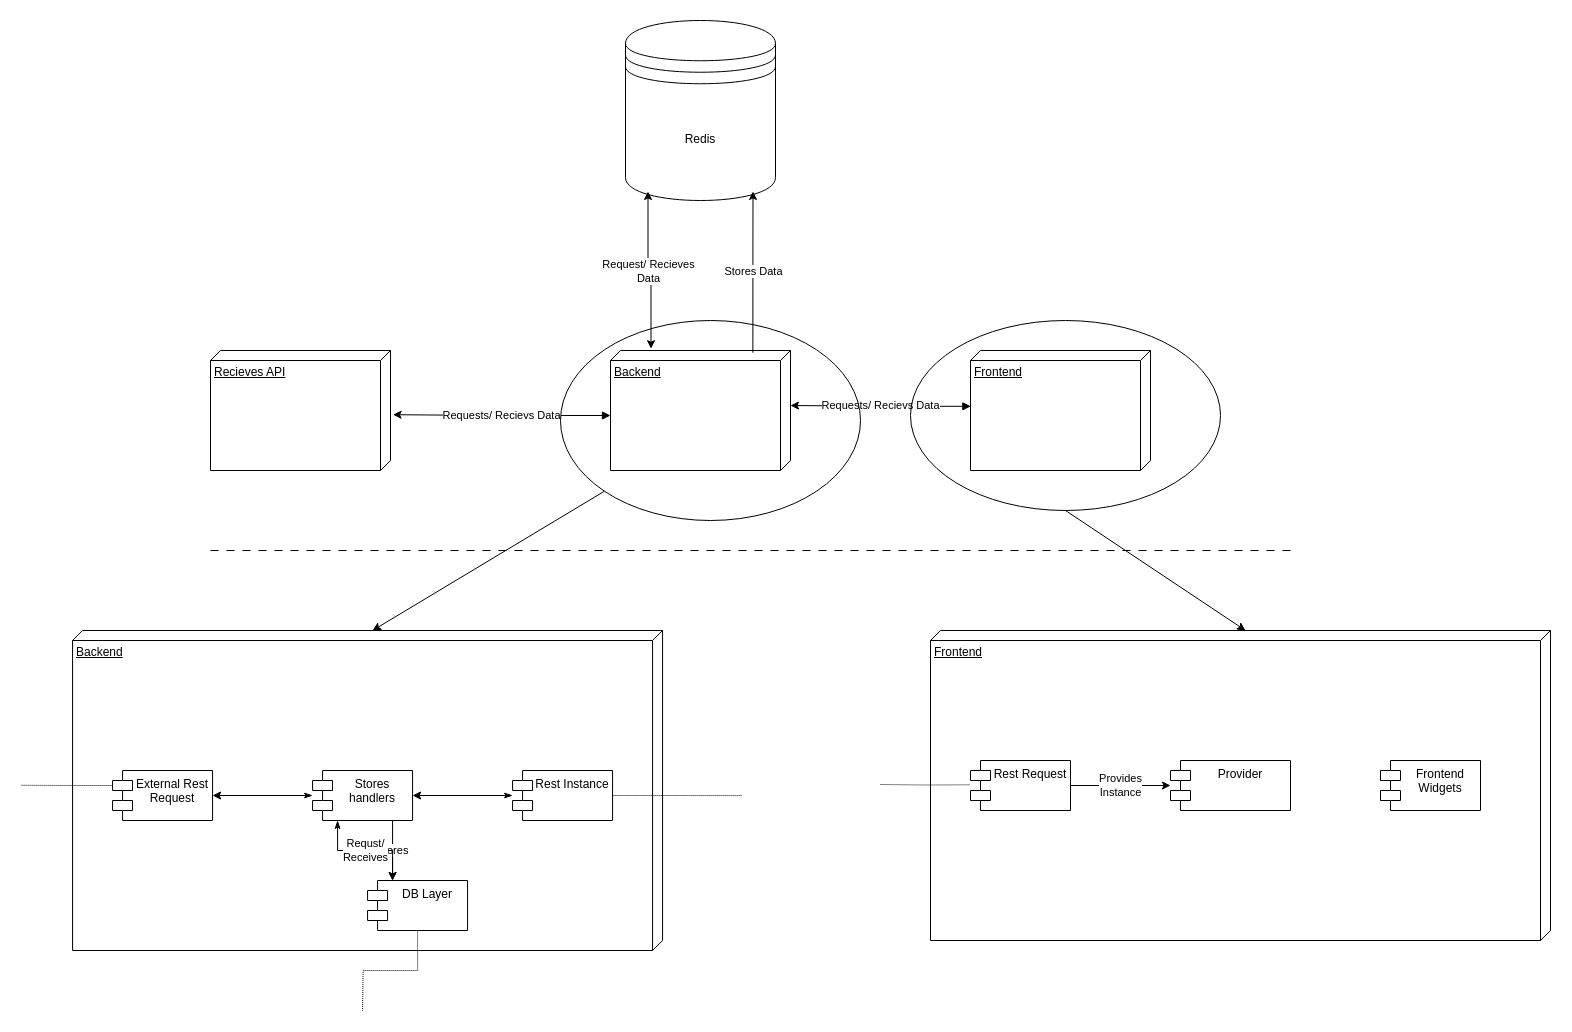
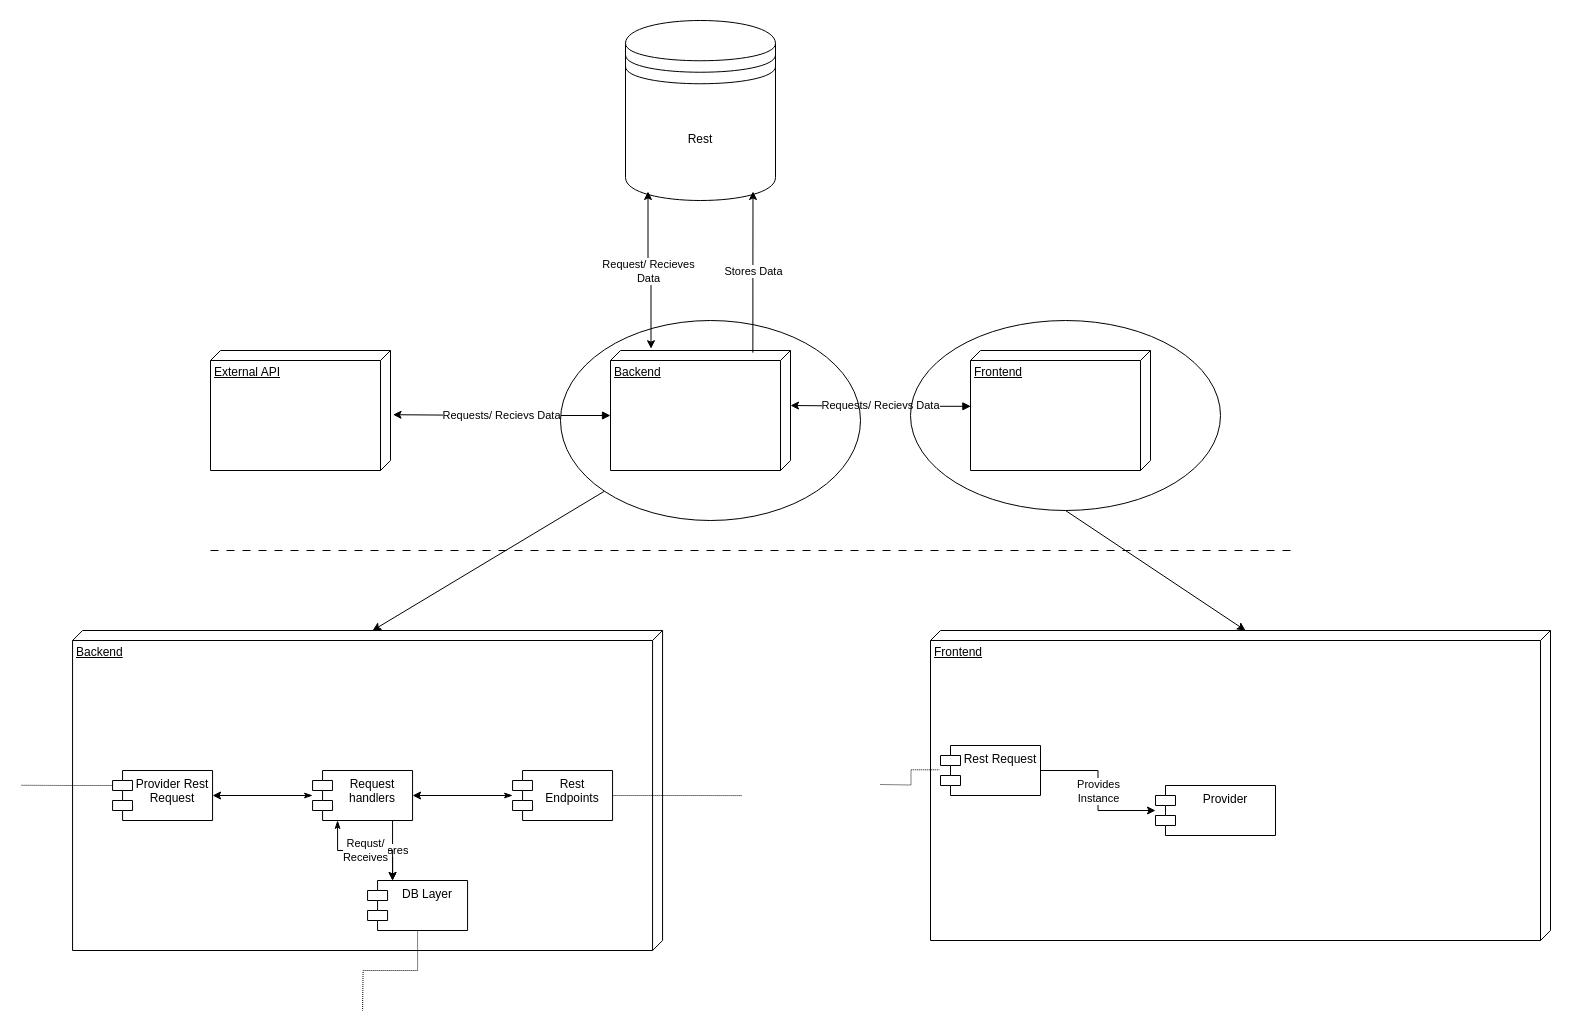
  <mxCell id="0" />
  <mxCell id="1" parent="0" />
- <mxCell id="2" value="Recieves API" style="verticalAlign=top;align=left;spacingTop=8;spacingLeft=2;spacingRight=12;shape=cube;size=10;direction=south;fontStyle=4;html=1;whiteSpace=wrap;labelBackgroundColor=default;" parent="1" vertex="1"><mxGeometry x="210" y="350" width="180" height="120" as="geometry" /></mxCell>
+ <mxCell id="2" value="External API" style="verticalAlign=top;align=left;spacingTop=8;spacingLeft=2;spacingRight=12;shape=cube;size=10;direction=south;fontStyle=4;html=1;whiteSpace=wrap;labelBackgroundColor=default;" parent="1" vertex="1"><mxGeometry x="210" y="350" width="180" height="120" as="geometry" /></mxCell>
  <mxCell id="3" value="Backend" style="verticalAlign=top;align=left;spacingTop=8;spacingLeft=2;spacingRight=12;shape=cube;size=10;direction=south;fontStyle=4;html=1;whiteSpace=wrap;labelBackgroundColor=default;" parent="1" vertex="1"><mxGeometry x="610" y="350" width="180" height="120" as="geometry" /></mxCell>
  <mxCell id="4" value="Frontend" style="verticalAlign=top;align=left;spacingTop=8;spacingLeft=2;spacingRight=12;shape=cube;size=10;direction=south;fontStyle=4;html=1;whiteSpace=wrap;labelBackgroundColor=default;" parent="1" vertex="1"><mxGeometry x="970" y="350" width="180" height="120" as="geometry" /></mxCell>
- <mxCell id="5" value="Redis" style="shape=datastore;whiteSpace=wrap;html=1;labelBackgroundColor=default;" parent="1" vertex="1"><mxGeometry x="625" y="20" width="150" height="180" as="geometry" /></mxCell>
+ <mxCell id="5" value="Rest" style="shape=datastore;whiteSpace=wrap;html=1;labelBackgroundColor=default;" parent="1" vertex="1"><mxGeometry x="625" y="20" width="150" height="180" as="geometry" /></mxCell>
  <mxCell id="6" value="&lt;span style=&quot;&quot;&gt;Requests/ Recievs Data&lt;/span&gt;" style="edgeStyle=orthogonalEdgeStyle;rounded=0;orthogonalLoop=1;jettySize=auto;html=1;entryX=0;entryY=0;entryDx=55;entryDy=0;entryPerimeter=0;exitX=0.465;exitY=0.998;exitDx=0;exitDy=0;exitPerimeter=0;startArrow=block;startFill=1;labelBackgroundColor=default;" parent="1" source="4" target="3" edge="1"><mxGeometry relative="1" as="geometry" /></mxCell>
  <mxCell id="7" value="Stores Data" style="edgeStyle=orthogonalEdgeStyle;rounded=0;orthogonalLoop=1;jettySize=auto;html=1;entryX=0.85;entryY=0.95;entryDx=0;entryDy=0;entryPerimeter=0;exitX=0.018;exitY=0.209;exitDx=0;exitDy=0;exitPerimeter=0;labelBackgroundColor=default;" parent="1" source="3" target="5" edge="1"><mxGeometry relative="1" as="geometry" /></mxCell>
  <mxCell id="8" value="Request/ Recieves&lt;div&gt;Data&lt;/div&gt;" style="edgeStyle=orthogonalEdgeStyle;rounded=0;orthogonalLoop=1;jettySize=auto;html=1;entryX=-0.015;entryY=0.775;entryDx=0;entryDy=0;entryPerimeter=0;exitX=0.15;exitY=0.95;exitDx=0;exitDy=0;exitPerimeter=0;startArrow=classic;startFill=1;labelBackgroundColor=default;" parent="1" source="5" target="3" edge="1"><mxGeometry relative="1" as="geometry" /></mxCell>
  <mxCell id="9" value="Requests/ Recievs Data" style="edgeStyle=orthogonalEdgeStyle;rounded=0;orthogonalLoop=1;jettySize=auto;html=1;entryX=0.535;entryY=-0.014;entryDx=0;entryDy=0;entryPerimeter=0;exitX=0;exitY=0;exitDx=65;exitDy=180;exitPerimeter=0;startArrow=block;startFill=1;labelBackgroundColor=default;" parent="1" source="3" target="2" edge="1"><mxGeometry relative="1" as="geometry"><mxPoint x="590" y="411" as="sourcePoint" /><mxPoint x="410" y="410" as="targetPoint" /></mxGeometry></mxCell>
  <mxCell id="10" value="" style="ellipse;whiteSpace=wrap;html=1;fillColor=none;labelBackgroundColor=default;" parent="1" vertex="1"><mxGeometry x="560" y="320" width="300" height="200" as="geometry" /></mxCell>
  <mxCell id="11" value="" style="endArrow=classic;html=1;rounded=0;exitX=0;exitY=1;exitDx=0;exitDy=0;entryX=0;entryY=0;entryDx=0;entryDy=290;entryPerimeter=0;labelBackgroundColor=default;" parent="1" source="10" target="14" edge="1"><mxGeometry width="50" height="50" relative="1" as="geometry"><mxPoint x="680" y="640" as="sourcePoint" /><mxPoint x="360" y="630" as="targetPoint" /></mxGeometry></mxCell>
  <mxCell id="12" value="" style="endArrow=none;html=1;rounded=0;dashed=1;dashPattern=8 8;labelBackgroundColor=default;" parent="1" edge="1"><mxGeometry width="50" height="50" relative="1" as="geometry"><mxPoint x="210" y="550" as="sourcePoint" /><mxPoint x="1290" y="550" as="targetPoint" /></mxGeometry></mxCell>
  <mxCell id="13" value="" style="group;labelBackgroundColor=default;" parent="1" vertex="1" connectable="0"><mxGeometry x="20.001" y="630" width="722.069" height="380" as="geometry" /></mxCell>
  <mxCell id="14" value="Backend" style="verticalAlign=top;align=left;spacingTop=8;spacingLeft=2;spacingRight=12;shape=cube;size=10;direction=south;fontStyle=4;html=1;whiteSpace=wrap;movable=1;resizable=1;rotatable=1;deletable=1;editable=1;locked=0;connectable=1;labelBackgroundColor=default;" parent="13" vertex="1"><mxGeometry x="52.069" width="590" height="320" as="geometry" /></mxCell>
  <mxCell id="15" value="" style="edgeStyle=orthogonalEdgeStyle;rounded=0;orthogonalLoop=1;jettySize=auto;html=1;startArrow=classicThin;startFill=1;labelBackgroundColor=default;" parent="13" source="17" target="23" edge="1"><mxGeometry relative="1" as="geometry" /></mxCell>
  <mxCell id="16" style="edgeStyle=orthogonalEdgeStyle;rounded=0;orthogonalLoop=1;jettySize=auto;html=1;exitX=1;exitY=0.5;exitDx=0;exitDy=0;endArrow=none;endFill=0;dashed=1;dashPattern=1 1;labelBackgroundColor=default;" parent="13" source="17" edge="1"><mxGeometry relative="1" as="geometry"><mxPoint x="722.069" y="165.103" as="targetPoint" /></mxGeometry></mxCell>
- <mxCell id="17" value="Rest Instance" style="shape=module;align=left;spacingLeft=20;align=center;verticalAlign=top;whiteSpace=wrap;html=1;labelBackgroundColor=default;" parent="13" vertex="1"><mxGeometry x="492.069" y="140" width="100" height="50" as="geometry" /></mxCell>
+ <mxCell id="17" value="Rest Endpoints" style="shape=module;align=left;spacingLeft=20;align=center;verticalAlign=top;whiteSpace=wrap;html=1;labelBackgroundColor=default;" parent="13" vertex="1"><mxGeometry x="492.069" y="140" width="100" height="50" as="geometry" /></mxCell>
  <mxCell id="18" style="edgeStyle=orthogonalEdgeStyle;rounded=0;orthogonalLoop=1;jettySize=auto;html=1;exitX=0.5;exitY=1;exitDx=0;exitDy=0;dashed=1;dashPattern=1 1;endArrow=none;endFill=0;labelBackgroundColor=default;" parent="13" source="19" edge="1"><mxGeometry relative="1" as="geometry"><mxPoint x="342.069" y="380" as="targetPoint" /></mxGeometry></mxCell>
  <mxCell id="19" value="DB Layer" style="shape=module;align=left;spacingLeft=20;align=center;verticalAlign=top;whiteSpace=wrap;html=1;labelBackgroundColor=default;" parent="13" vertex="1"><mxGeometry x="347.069" y="250" width="100" height="50" as="geometry" /></mxCell>
  <mxCell id="20" value="" style="edgeStyle=orthogonalEdgeStyle;rounded=0;orthogonalLoop=1;jettySize=auto;html=1;startArrow=classicThin;startFill=1;labelBackgroundColor=default;" parent="13" source="23" target="25" edge="1"><mxGeometry relative="1" as="geometry" /></mxCell>
  <mxCell id="21" value="Stores" style="edgeStyle=orthogonalEdgeStyle;rounded=0;orthogonalLoop=1;jettySize=auto;html=1;labelBackgroundColor=default;" parent="13" edge="1"><mxGeometry relative="1" as="geometry"><mxPoint x="372.069" y="190" as="sourcePoint" /><mxPoint x="372.069" y="250" as="targetPoint" /></mxGeometry></mxCell>
  <mxCell id="22" value="Requst/&lt;div&gt;Receives&lt;/div&gt;" style="edgeStyle=orthogonalEdgeStyle;rounded=0;orthogonalLoop=1;jettySize=auto;html=1;entryX=0.25;entryY=0;entryDx=0;entryDy=0;exitX=0.25;exitY=1;exitDx=0;exitDy=0;startArrow=classicThin;startFill=1;labelBackgroundColor=default;" parent="13" source="23" target="19" edge="1"><mxGeometry relative="1" as="geometry" /></mxCell>
- <mxCell id="23" value="Stores handlers" style="shape=module;align=left;spacingLeft=20;align=center;verticalAlign=top;whiteSpace=wrap;html=1;labelBackgroundColor=default;" parent="13" vertex="1"><mxGeometry x="292.069" y="140" width="100" height="50" as="geometry" /></mxCell>
+ <mxCell id="23" value="Request handlers" style="shape=module;align=left;spacingLeft=20;align=center;verticalAlign=top;whiteSpace=wrap;html=1;labelBackgroundColor=default;" parent="13" vertex="1"><mxGeometry x="292.069" y="140" width="100" height="50" as="geometry" /></mxCell>
  <mxCell id="24" style="edgeStyle=orthogonalEdgeStyle;rounded=0;orthogonalLoop=1;jettySize=auto;html=1;exitX=0;exitY=0;exitDx=0;exitDy=15;exitPerimeter=0;dashed=1;dashPattern=1 1;endArrow=none;endFill=0;labelBackgroundColor=default;" parent="13" source="25" edge="1"><mxGeometry relative="1" as="geometry"><mxPoint y="154.759" as="targetPoint" /></mxGeometry></mxCell>
- <mxCell id="25" value="External Rest Request" style="shape=module;align=left;spacingLeft=20;align=center;verticalAlign=top;whiteSpace=wrap;html=1;labelBackgroundColor=default;" parent="13" vertex="1"><mxGeometry x="92.069" y="140" width="100" height="50" as="geometry" /></mxCell>
+ <mxCell id="25" value="Provider Rest Request" style="shape=module;align=left;spacingLeft=20;align=center;verticalAlign=top;whiteSpace=wrap;html=1;labelBackgroundColor=default;" parent="13" vertex="1"><mxGeometry x="92.069" y="140" width="100" height="50" as="geometry" /></mxCell>
  <mxCell id="26" value="" style="ellipse;whiteSpace=wrap;html=1;align=center;aspect=fixed;fillColor=none;strokeColor=none;resizable=0;perimeter=centerPerimeter;rotatable=0;allowArrows=0;points=[];outlineConnect=1;labelBackgroundColor=default;" parent="13" vertex="1"><mxGeometry x="332.069" y="30" width="10" height="10" as="geometry" /></mxCell>
  <mxCell id="27" value="" style="ellipse;whiteSpace=wrap;html=1;fillColor=none;labelBackgroundColor=default;" parent="1" vertex="1"><mxGeometry x="910" y="320" width="310" height="190" as="geometry" /></mxCell>
  <mxCell id="28" style="rounded=0;orthogonalLoop=1;jettySize=auto;html=1;exitX=0.5;exitY=1;exitDx=0;exitDy=0;entryX=0;entryY=0;entryDx=0;entryDy=305;entryPerimeter=0;labelBackgroundColor=default;" parent="1" source="27" target="30" edge="1"><mxGeometry relative="1" as="geometry" /></mxCell>
  <mxCell id="29" value="" style="group;labelBackgroundColor=default;" parent="1" vertex="1" connectable="0"><mxGeometry x="880" y="630" width="670" height="310" as="geometry" /></mxCell>
  <mxCell id="30" value="Frontend" style="verticalAlign=top;align=left;spacingTop=8;spacingLeft=2;spacingRight=12;shape=cube;size=10;direction=south;fontStyle=4;html=1;whiteSpace=wrap;labelBackgroundColor=default;" parent="29" vertex="1"><mxGeometry x="50" width="620" height="310" as="geometry" /></mxCell>
  <mxCell id="31" value="Provides&lt;div&gt;Instance&lt;/div&gt;" style="edgeStyle=orthogonalEdgeStyle;rounded=0;orthogonalLoop=1;jettySize=auto;html=1;labelBackgroundColor=default;" parent="29" source="32" target="33" edge="1"><mxGeometry relative="1" as="geometry" /></mxCell>
- <mxCell id="32" value="Rest Request" style="shape=module;align=left;spacingLeft=20;align=center;verticalAlign=top;whiteSpace=wrap;html=1;labelBackgroundColor=default;" parent="29" vertex="1"><mxGeometry x="90" y="130" width="100" height="50" as="geometry" /></mxCell>
- <mxCell id="33" value="Provider" style="shape=module;align=left;spacingLeft=20;align=center;verticalAlign=top;whiteSpace=wrap;html=1;labelBackgroundColor=default;" parent="29" vertex="1"><mxGeometry x="290" y="130" width="120" height="50" as="geometry" /></mxCell>
- <mxCell id="34" value="Frontend Widgets" style="shape=module;align=left;spacingLeft=20;align=center;verticalAlign=top;whiteSpace=wrap;html=1;labelBackgroundColor=default;" parent="29" vertex="1"><mxGeometry x="500" y="130" width="100" height="50" as="geometry" /></mxCell>
+ <mxCell id="32" value="Rest Request" style="shape=module;align=left;spacingLeft=20;align=center;verticalAlign=top;whiteSpace=wrap;html=1;labelBackgroundColor=default;" parent="29" vertex="1"><mxGeometry x="60" y="115" width="100" height="50" as="geometry" /></mxCell>
+ <mxCell id="33" value="Provider" style="shape=module;align=left;spacingLeft=20;align=center;verticalAlign=top;whiteSpace=wrap;html=1;labelBackgroundColor=default;" parent="29" vertex="1"><mxGeometry x="275" y="155" width="120" height="50" as="geometry" /></mxCell>
  <mxCell id="35" style="edgeStyle=orthogonalEdgeStyle;rounded=0;orthogonalLoop=1;jettySize=auto;html=1;endArrow=none;endFill=0;dashed=1;dashPattern=1 1;entryX=-0.009;entryY=0.486;entryDx=0;entryDy=0;entryPerimeter=0;labelBackgroundColor=default;" parent="29" target="32" edge="1"><mxGeometry relative="1" as="geometry"><mxPoint x="30.0" y="160.103" as="targetPoint" /><mxPoint y="154" as="sourcePoint" /></mxGeometry></mxCell>
